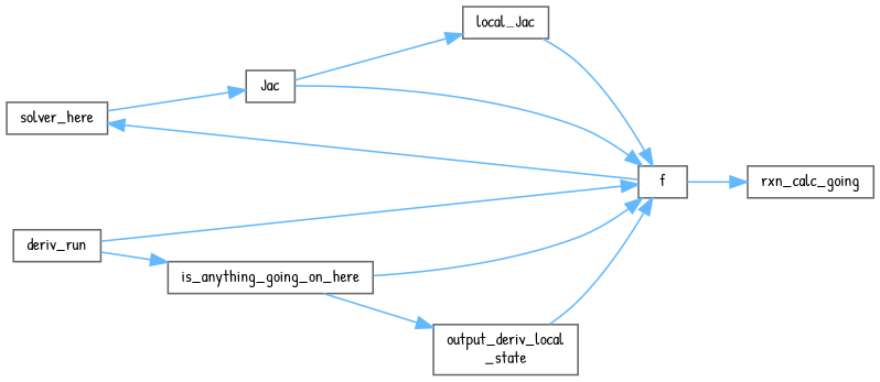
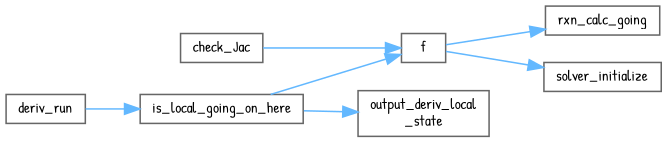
  digraph {
    fontname="Patrick Hand"
    rankdir=RL
    node [color=grey40 fillcolor=white fontname="Patrick Hand" fontsize=10 shape=box style=filled]
    edge [color=steelblue1 dir=back fontname="Patrick Hand" fontsize=10 labelfontname=Helvetica labelfontsize=10 style=solid]
    n1 [height=0.2 label=rxn_calc_going width=0.4]
    n2 [height=0.2 label=f width=0.4]
-   n3 [height=0.2 label=local_Jac width=0.4]
-   n4 [height=0.2 label=Jac width=0.4]
-   n5 [height=0.2 label=is_anything_going_on_here width=0.4]
+   n3 [height=0.2 label=check_Jac width=0.4]
+   n5 [height=0.2 label=is_local_going_on_here width=0.4]
    n6 [height=0.2 label=deriv_run width=0.4]
    n7 [height=0.2 label="output_deriv_local\l_state" width=0.4]
-   n8 [height=0.2 label=solver_here width=0.4]
+   n8 [height=0.2 label=solver_initialize width=0.4]
    n1 -> n2
    n2 -> n3
-   n2 -> n4
    n2 -> n5
-   n2 -> n6
-   n2 -> n7
-   n3 -> n4
-   n4 -> n8
    n5 -> n6
    n7 -> n5
    n8 -> n2
  }
